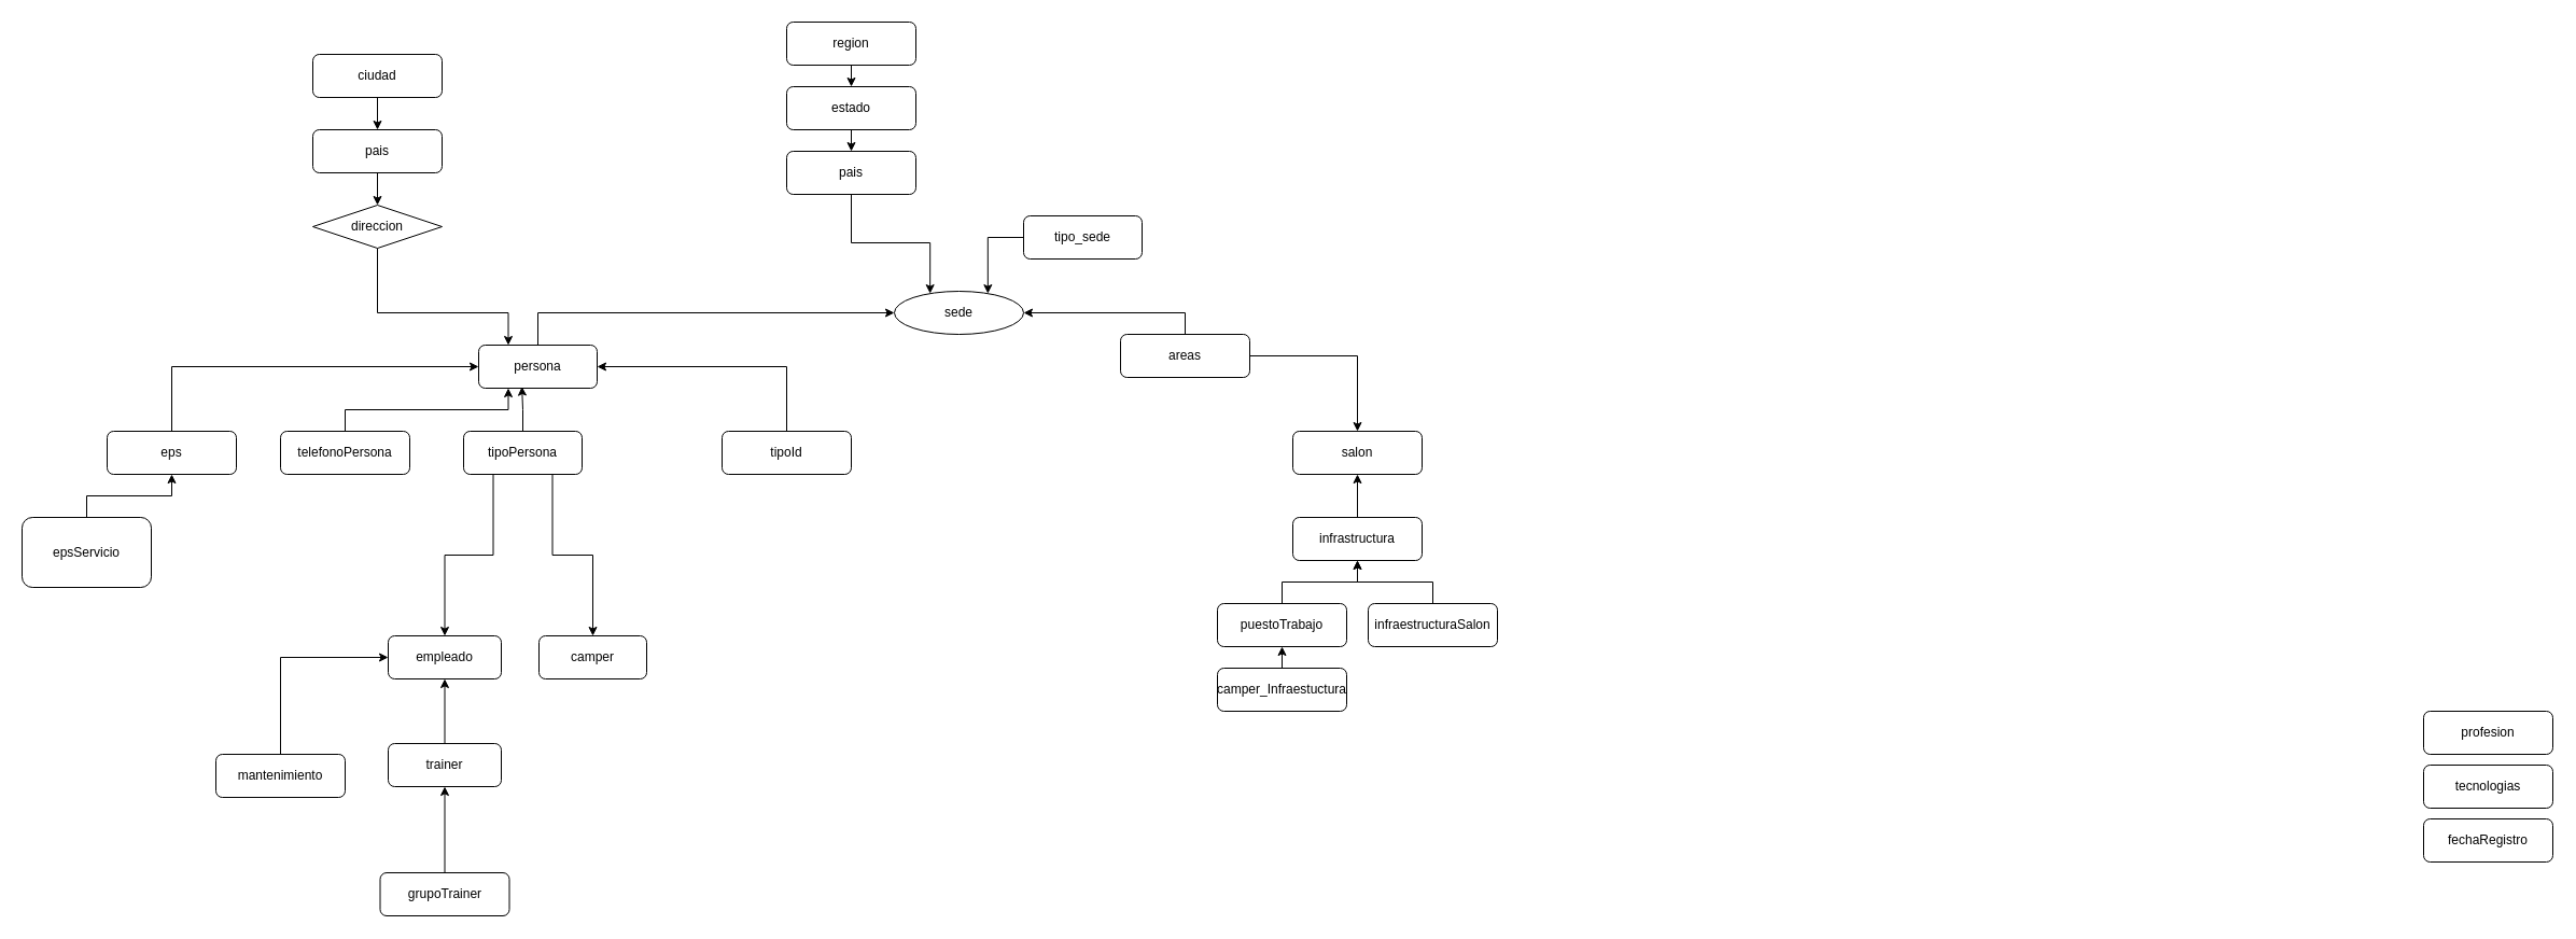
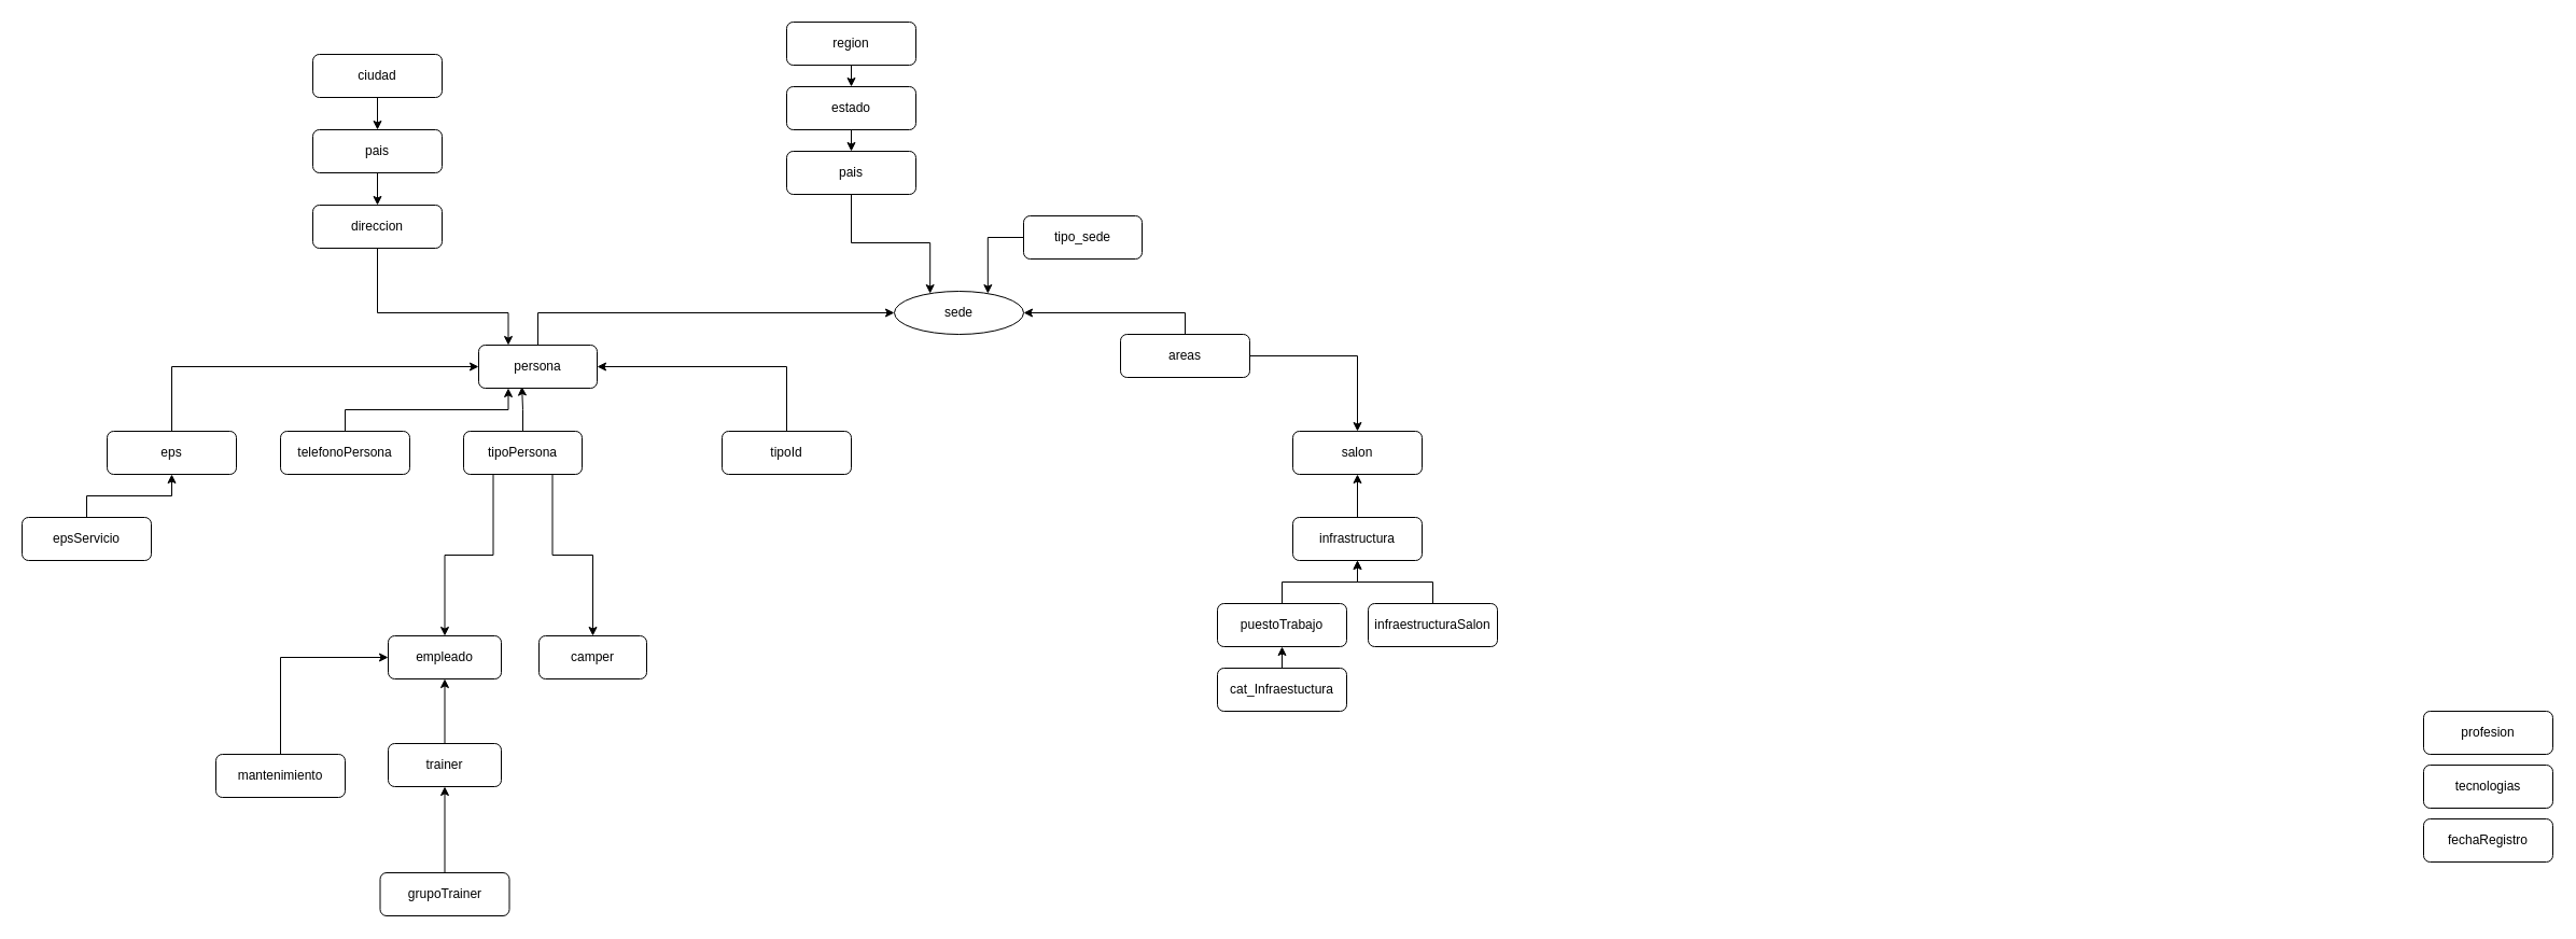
  <mxCell id="0" />
  <mxCell id="1" parent="0" />
  <mxCell id="2" style="edgeStyle=orthogonalEdgeStyle;rounded=0;orthogonalLoop=1;jettySize=auto;html=1;exitX=0.5;exitY=0;exitDx=0;exitDy=0;entryX=0;entryY=0.5;entryDx=0;entryDy=0;" edge="1" parent="1" source="3" target="5"><mxGeometry relative="1" as="geometry" /></mxCell>
  <mxCell id="3" value="eps" style="rounded=1;whiteSpace=wrap;html=1;" parent="1" vertex="1"><mxGeometry x="99" y="400" width="120" height="40" as="geometry" /></mxCell>
  <mxCell id="4" style="edgeStyle=orthogonalEdgeStyle;rounded=0;orthogonalLoop=1;jettySize=auto;html=1;exitX=0.5;exitY=0;exitDx=0;exitDy=0;entryX=0;entryY=0.5;entryDx=0;entryDy=0;" edge="1" parent="1" source="5" target="25"><mxGeometry relative="1" as="geometry" /></mxCell>
  <mxCell id="5" value="persona" style="rounded=1;whiteSpace=wrap;html=1;" parent="1" vertex="1"><mxGeometry x="444" y="320" width="110" height="40" as="geometry" /></mxCell>
  <mxCell id="6" style="edgeStyle=orthogonalEdgeStyle;rounded=0;orthogonalLoop=1;jettySize=auto;html=1;exitX=0.5;exitY=0;exitDx=0;exitDy=0;entryX=0.25;entryY=1;entryDx=0;entryDy=0;" edge="1" parent="1" source="7" target="5"><mxGeometry relative="1" as="geometry" /></mxCell>
  <mxCell id="7" value="telefonoPersona" style="rounded=1;whiteSpace=wrap;html=1;" parent="1" vertex="1"><mxGeometry x="260" y="400" width="120" height="40" as="geometry" /></mxCell>
  <mxCell id="8" style="edgeStyle=orthogonalEdgeStyle;rounded=0;orthogonalLoop=1;jettySize=auto;html=1;exitX=0.5;exitY=0;exitDx=0;exitDy=0;entryX=1;entryY=0.5;entryDx=0;entryDy=0;" edge="1" parent="1" source="9" target="5"><mxGeometry relative="1" as="geometry" /></mxCell>
  <mxCell id="9" value="tipoId" style="rounded=1;whiteSpace=wrap;html=1;" parent="1" vertex="1"><mxGeometry x="670" y="400" width="120" height="40" as="geometry" /></mxCell>
  <mxCell id="10" style="edgeStyle=orthogonalEdgeStyle;rounded=0;orthogonalLoop=1;jettySize=auto;html=1;exitX=0.5;exitY=1;exitDx=0;exitDy=0;entryX=0.25;entryY=0;entryDx=0;entryDy=0;" edge="1" parent="1" source="11" target="5"><mxGeometry relative="1" as="geometry"><Array as="points"><mxPoint x="350" y="290" /><mxPoint x="471" y="290" /></Array></mxGeometry></mxCell>
- <mxCell id="11" value="direccion" style="rhombus;whiteSpace=wrap;html=1;" parent="1" vertex="1"><mxGeometry x="290" y="190" width="120" height="40" as="geometry" /></mxCell>
+ <mxCell id="11" value="direccion" style="rounded=1;whiteSpace=wrap;html=1;" parent="1" vertex="1"><mxGeometry x="290" y="190" width="120" height="40" as="geometry" /></mxCell>
  <mxCell id="12" style="edgeStyle=orthogonalEdgeStyle;rounded=0;orthogonalLoop=1;jettySize=auto;html=1;exitX=0.5;exitY=1;exitDx=0;exitDy=0;entryX=0.5;entryY=0;entryDx=0;entryDy=0;" edge="1" parent="1" source="13" target="15"><mxGeometry relative="1" as="geometry" /></mxCell>
  <mxCell id="13" value="ciudad" style="rounded=1;whiteSpace=wrap;html=1;" parent="1" vertex="1"><mxGeometry x="290" y="50" width="120" height="40" as="geometry" /></mxCell>
  <mxCell id="14" style="edgeStyle=orthogonalEdgeStyle;rounded=0;orthogonalLoop=1;jettySize=auto;html=1;exitX=0.5;exitY=1;exitDx=0;exitDy=0;entryX=0.5;entryY=0;entryDx=0;entryDy=0;" edge="1" parent="1" source="15" target="11"><mxGeometry relative="1" as="geometry" /></mxCell>
  <mxCell id="15" value="pais" style="rounded=1;whiteSpace=wrap;html=1;" parent="1" vertex="1"><mxGeometry x="290" y="120" width="120" height="40" as="geometry" /></mxCell>
  <mxCell id="16" value="profesion" style="rounded=1;whiteSpace=wrap;html=1;" parent="1" vertex="1"><mxGeometry x="2250" y="660" width="120" height="40" as="geometry" /></mxCell>
  <mxCell id="17" value="tecnologias" style="rounded=1;whiteSpace=wrap;html=1;" parent="1" vertex="1"><mxGeometry x="2250" y="710" width="120" height="40" as="geometry" /></mxCell>
  <mxCell id="18" value="fechaRegistro" style="rounded=1;whiteSpace=wrap;html=1;" parent="1" vertex="1"><mxGeometry x="2250" y="760" width="120" height="40" as="geometry" /></mxCell>
  <mxCell id="19" style="edgeStyle=orthogonalEdgeStyle;rounded=0;orthogonalLoop=1;jettySize=auto;html=1;exitX=0.5;exitY=0;exitDx=0;exitDy=0;entryX=1;entryY=0.5;entryDx=0;entryDy=0;" edge="1" parent="1" source="21" target="25"><mxGeometry relative="1" as="geometry" /></mxCell>
  <mxCell id="20" style="edgeStyle=orthogonalEdgeStyle;rounded=0;orthogonalLoop=1;jettySize=auto;html=1;exitX=1;exitY=0.5;exitDx=0;exitDy=0;" edge="1" parent="1" source="21" target="22"><mxGeometry relative="1" as="geometry" /></mxCell>
  <mxCell id="21" value="areas" style="rounded=1;whiteSpace=wrap;html=1;" parent="1" vertex="1"><mxGeometry x="1040" y="310" width="120" height="40" as="geometry" /></mxCell>
  <mxCell id="22" value="salon" style="rounded=1;whiteSpace=wrap;html=1;" parent="1" vertex="1"><mxGeometry x="1200" y="400" width="120" height="40" as="geometry" /></mxCell>
  <mxCell id="23" style="edgeStyle=orthogonalEdgeStyle;rounded=0;orthogonalLoop=1;jettySize=auto;html=1;exitX=0.5;exitY=0;exitDx=0;exitDy=0;entryX=0.5;entryY=1;entryDx=0;entryDy=0;" edge="1" parent="1" source="24" target="44"><mxGeometry relative="1" as="geometry" /></mxCell>
- <mxCell id="24" value="camper_Infraestuctura" style="rounded=1;whiteSpace=wrap;html=1;" parent="1" vertex="1"><mxGeometry x="1130" y="620" width="120" height="40" as="geometry" /></mxCell>
+ <mxCell id="24" value="cat_Infraestuctura" style="rounded=1;whiteSpace=wrap;html=1;" parent="1" vertex="1"><mxGeometry x="1130" y="620" width="120" height="40" as="geometry" /></mxCell>
  <mxCell id="25" value="sede" style="ellipse;whiteSpace=wrap;html=1;" vertex="1" parent="1"><mxGeometry x="830" y="270" width="120" height="40" as="geometry" /></mxCell>
  <mxCell id="26" style="edgeStyle=orthogonalEdgeStyle;rounded=0;orthogonalLoop=1;jettySize=auto;html=1;exitX=0.5;exitY=0;exitDx=0;exitDy=0;" edge="1" parent="1"><mxGeometry relative="1" as="geometry"><mxPoint x="845" y="630" as="sourcePoint" /></mxGeometry></mxCell>
  <mxCell id="27" style="edgeStyle=orthogonalEdgeStyle;rounded=0;orthogonalLoop=1;jettySize=auto;html=1;exitX=0.5;exitY=0;exitDx=0;exitDy=0;entryX=0.5;entryY=1;entryDx=0;entryDy=0;" edge="1" parent="1" source="28" target="3"><mxGeometry relative="1" as="geometry" /></mxCell>
- <mxCell id="28" value="epsServicio" style="whiteSpace=wrap;html=1;rounded=1;" vertex="1" parent="1"><mxGeometry x="20" y="480" width="120" height="65" as="geometry" /></mxCell>
+ <mxCell id="28" value="epsServicio" style="whiteSpace=wrap;html=1;rounded=1;" vertex="1" parent="1"><mxGeometry x="20" y="480" width="120" height="40" as="geometry" /></mxCell>
  <mxCell id="29" style="edgeStyle=orthogonalEdgeStyle;rounded=0;orthogonalLoop=1;jettySize=auto;html=1;exitX=0.5;exitY=0;exitDx=0;exitDy=0;entryX=0.5;entryY=1;entryDx=0;entryDy=0;" edge="1" parent="1" source="30" target="40"><mxGeometry relative="1" as="geometry" /></mxCell>
  <mxCell id="30" value="grupoTrainer" style="rounded=1;whiteSpace=wrap;html=1;" vertex="1" parent="1"><mxGeometry x="352.5" y="810" width="120" height="40" as="geometry" /></mxCell>
  <mxCell id="31" style="edgeStyle=orthogonalEdgeStyle;rounded=0;orthogonalLoop=1;jettySize=auto;html=1;exitX=0.5;exitY=0;exitDx=0;exitDy=0;entryX=0.365;entryY=0.963;entryDx=0;entryDy=0;entryPerimeter=0;" edge="1" parent="1" source="34" target="5"><mxGeometry relative="1" as="geometry" /></mxCell>
  <mxCell id="32" style="edgeStyle=orthogonalEdgeStyle;rounded=0;orthogonalLoop=1;jettySize=auto;html=1;exitX=0.25;exitY=1;exitDx=0;exitDy=0;entryX=0.5;entryY=0;entryDx=0;entryDy=0;" edge="1" parent="1" source="34" target="36"><mxGeometry relative="1" as="geometry" /></mxCell>
  <mxCell id="33" style="edgeStyle=orthogonalEdgeStyle;rounded=0;orthogonalLoop=1;jettySize=auto;html=1;exitX=0.75;exitY=1;exitDx=0;exitDy=0;entryX=0.5;entryY=0;entryDx=0;entryDy=0;" edge="1" parent="1" source="34" target="35"><mxGeometry relative="1" as="geometry" /></mxCell>
  <mxCell id="34" value="tipoPersona" style="rounded=1;whiteSpace=wrap;html=1;" vertex="1" parent="1"><mxGeometry x="430" y="400" width="110" height="40" as="geometry" /></mxCell>
  <mxCell id="35" value="camper" style="rounded=1;whiteSpace=wrap;html=1;" vertex="1" parent="1"><mxGeometry x="500" y="590" width="100" height="40" as="geometry" /></mxCell>
  <mxCell id="36" value="empleado" style="rounded=1;whiteSpace=wrap;html=1;" vertex="1" parent="1"><mxGeometry x="360" y="590" width="105" height="40" as="geometry" /></mxCell>
  <mxCell id="37" style="edgeStyle=orthogonalEdgeStyle;rounded=0;orthogonalLoop=1;jettySize=auto;html=1;exitX=0.5;exitY=0;exitDx=0;exitDy=0;entryX=0;entryY=0.5;entryDx=0;entryDy=0;" edge="1" parent="1" source="38" target="36"><mxGeometry relative="1" as="geometry" /></mxCell>
  <mxCell id="38" value="mantenimiento" style="rounded=1;whiteSpace=wrap;html=1;" vertex="1" parent="1"><mxGeometry x="200" y="700" width="120" height="40" as="geometry" /></mxCell>
  <mxCell id="39" style="edgeStyle=orthogonalEdgeStyle;rounded=0;orthogonalLoop=1;jettySize=auto;html=1;exitX=0.5;exitY=0;exitDx=0;exitDy=0;entryX=0.5;entryY=1;entryDx=0;entryDy=0;" edge="1" parent="1" source="40" target="36"><mxGeometry relative="1" as="geometry" /></mxCell>
  <mxCell id="40" value="trainer" style="rounded=1;whiteSpace=wrap;html=1;" vertex="1" parent="1"><mxGeometry x="360" y="690" width="105" height="40" as="geometry" /></mxCell>
  <mxCell id="41" style="edgeStyle=orthogonalEdgeStyle;rounded=0;orthogonalLoop=1;jettySize=auto;html=1;exitX=0.5;exitY=0;exitDx=0;exitDy=0;entryX=0.5;entryY=1;entryDx=0;entryDy=0;" edge="1" parent="1" source="42" target="22"><mxGeometry relative="1" as="geometry" /></mxCell>
  <mxCell id="42" value="infrastructura" style="rounded=1;whiteSpace=wrap;html=1;" vertex="1" parent="1"><mxGeometry x="1200" y="480" width="120" height="40" as="geometry" /></mxCell>
  <mxCell id="43" style="edgeStyle=orthogonalEdgeStyle;rounded=0;orthogonalLoop=1;jettySize=auto;html=1;exitX=0.5;exitY=0;exitDx=0;exitDy=0;entryX=0.5;entryY=1;entryDx=0;entryDy=0;" edge="1" parent="1" source="44" target="42"><mxGeometry relative="1" as="geometry" /></mxCell>
  <mxCell id="44" value="puestoTrabajo" style="rounded=1;whiteSpace=wrap;html=1;" vertex="1" parent="1"><mxGeometry x="1130" y="560" width="120" height="40" as="geometry" /></mxCell>
  <mxCell id="45" style="edgeStyle=orthogonalEdgeStyle;rounded=0;orthogonalLoop=1;jettySize=auto;html=1;exitX=0.5;exitY=0;exitDx=0;exitDy=0;entryX=0.5;entryY=1;entryDx=0;entryDy=0;" edge="1" parent="1" source="46" target="42"><mxGeometry relative="1" as="geometry" /></mxCell>
  <mxCell id="46" value="infraestructuraSalon" style="rounded=1;whiteSpace=wrap;html=1;" vertex="1" parent="1"><mxGeometry x="1270" y="560" width="120" height="40" as="geometry" /></mxCell>
  <mxCell id="47" style="edgeStyle=orthogonalEdgeStyle;rounded=0;orthogonalLoop=1;jettySize=auto;html=1;exitX=0.5;exitY=1;exitDx=0;exitDy=0;entryX=0.25;entryY=0;entryDx=0;entryDy=0;" edge="1" parent="1" source="48" target="25"><mxGeometry relative="1" as="geometry" /></mxCell>
  <mxCell id="48" value="pais" style="rounded=1;whiteSpace=wrap;html=1;" vertex="1" parent="1"><mxGeometry x="730" y="140" width="120" height="40" as="geometry" /></mxCell>
  <mxCell id="49" style="edgeStyle=orthogonalEdgeStyle;rounded=0;orthogonalLoop=1;jettySize=auto;html=1;exitX=0;exitY=0.5;exitDx=0;exitDy=0;entryX=0.75;entryY=0;entryDx=0;entryDy=0;" edge="1" parent="1" source="50" target="25"><mxGeometry relative="1" as="geometry" /></mxCell>
  <mxCell id="50" value="tipo_sede" style="rounded=1;whiteSpace=wrap;html=1;" vertex="1" parent="1"><mxGeometry x="950" y="200" width="110" height="40" as="geometry" /></mxCell>
  <mxCell id="51" style="edgeStyle=orthogonalEdgeStyle;rounded=0;orthogonalLoop=1;jettySize=auto;html=1;exitX=0.5;exitY=1;exitDx=0;exitDy=0;entryX=0.5;entryY=0;entryDx=0;entryDy=0;" edge="1" parent="1" source="52" target="48"><mxGeometry relative="1" as="geometry" /></mxCell>
  <mxCell id="52" value="estado" style="rounded=1;whiteSpace=wrap;html=1;" vertex="1" parent="1"><mxGeometry x="730" y="80" width="120" height="40" as="geometry" /></mxCell>
  <mxCell id="53" style="edgeStyle=orthogonalEdgeStyle;rounded=0;orthogonalLoop=1;jettySize=auto;html=1;exitX=0.5;exitY=1;exitDx=0;exitDy=0;entryX=0.5;entryY=0;entryDx=0;entryDy=0;" edge="1" parent="1" source="54" target="52"><mxGeometry relative="1" as="geometry" /></mxCell>
  <mxCell id="54" value="region" style="rounded=1;whiteSpace=wrap;html=1;" vertex="1" parent="1"><mxGeometry x="730" y="20" width="120" height="40" as="geometry" /></mxCell>
